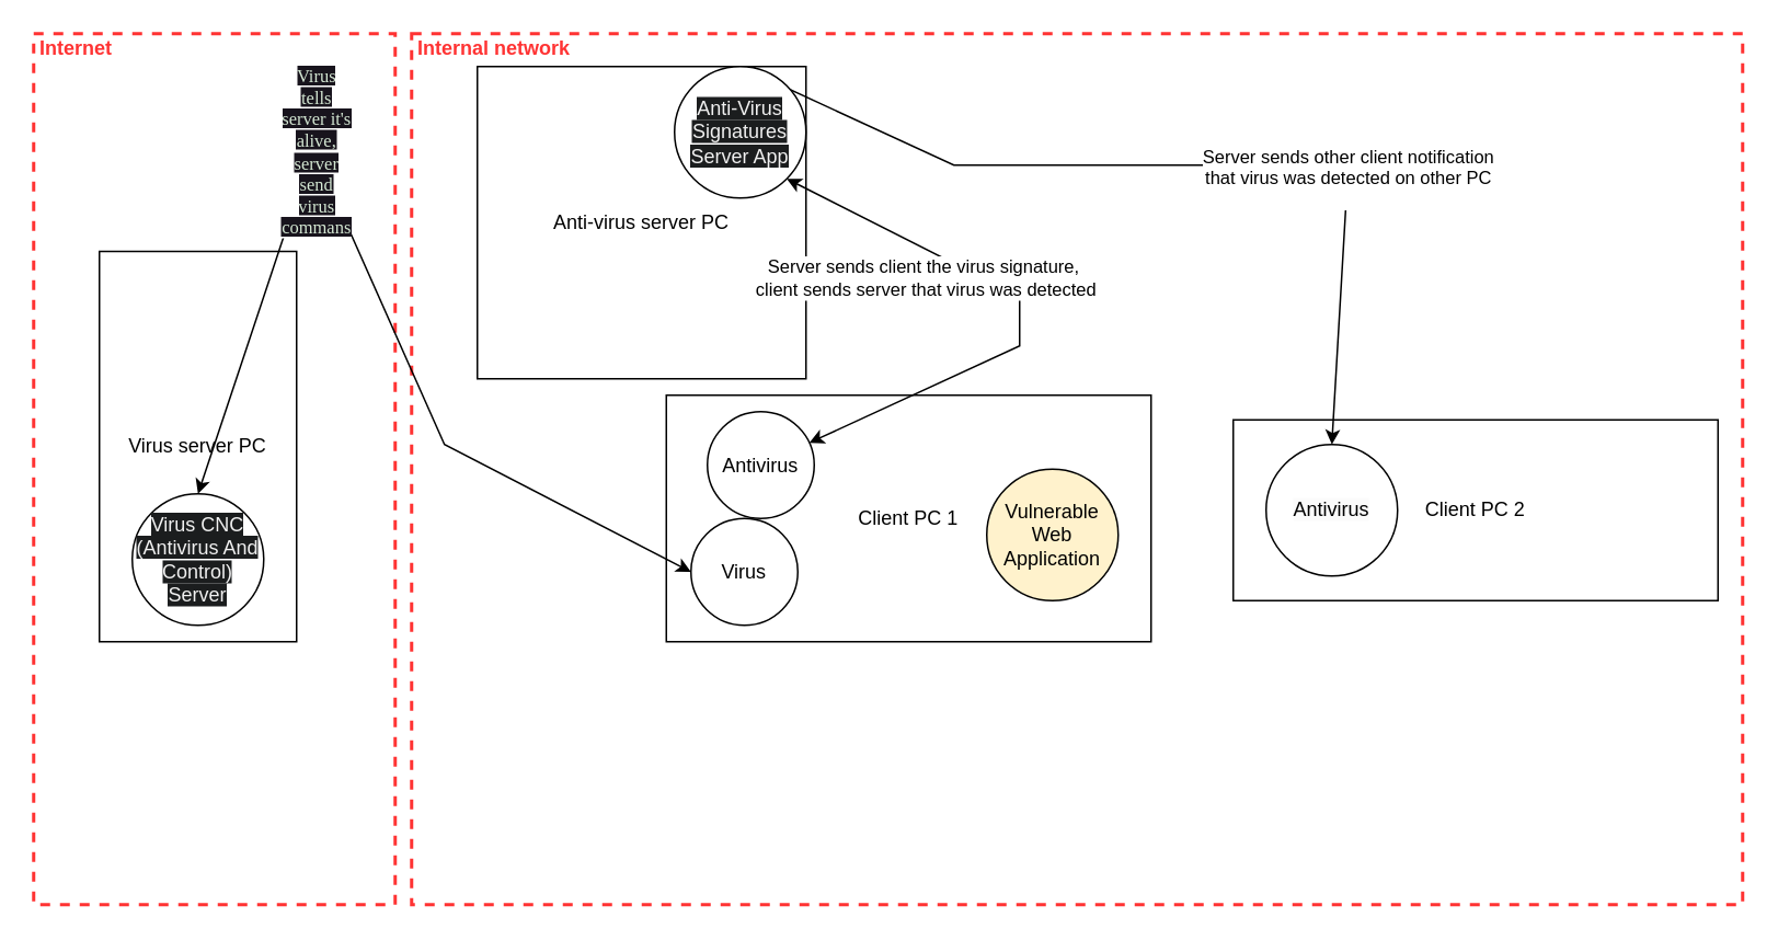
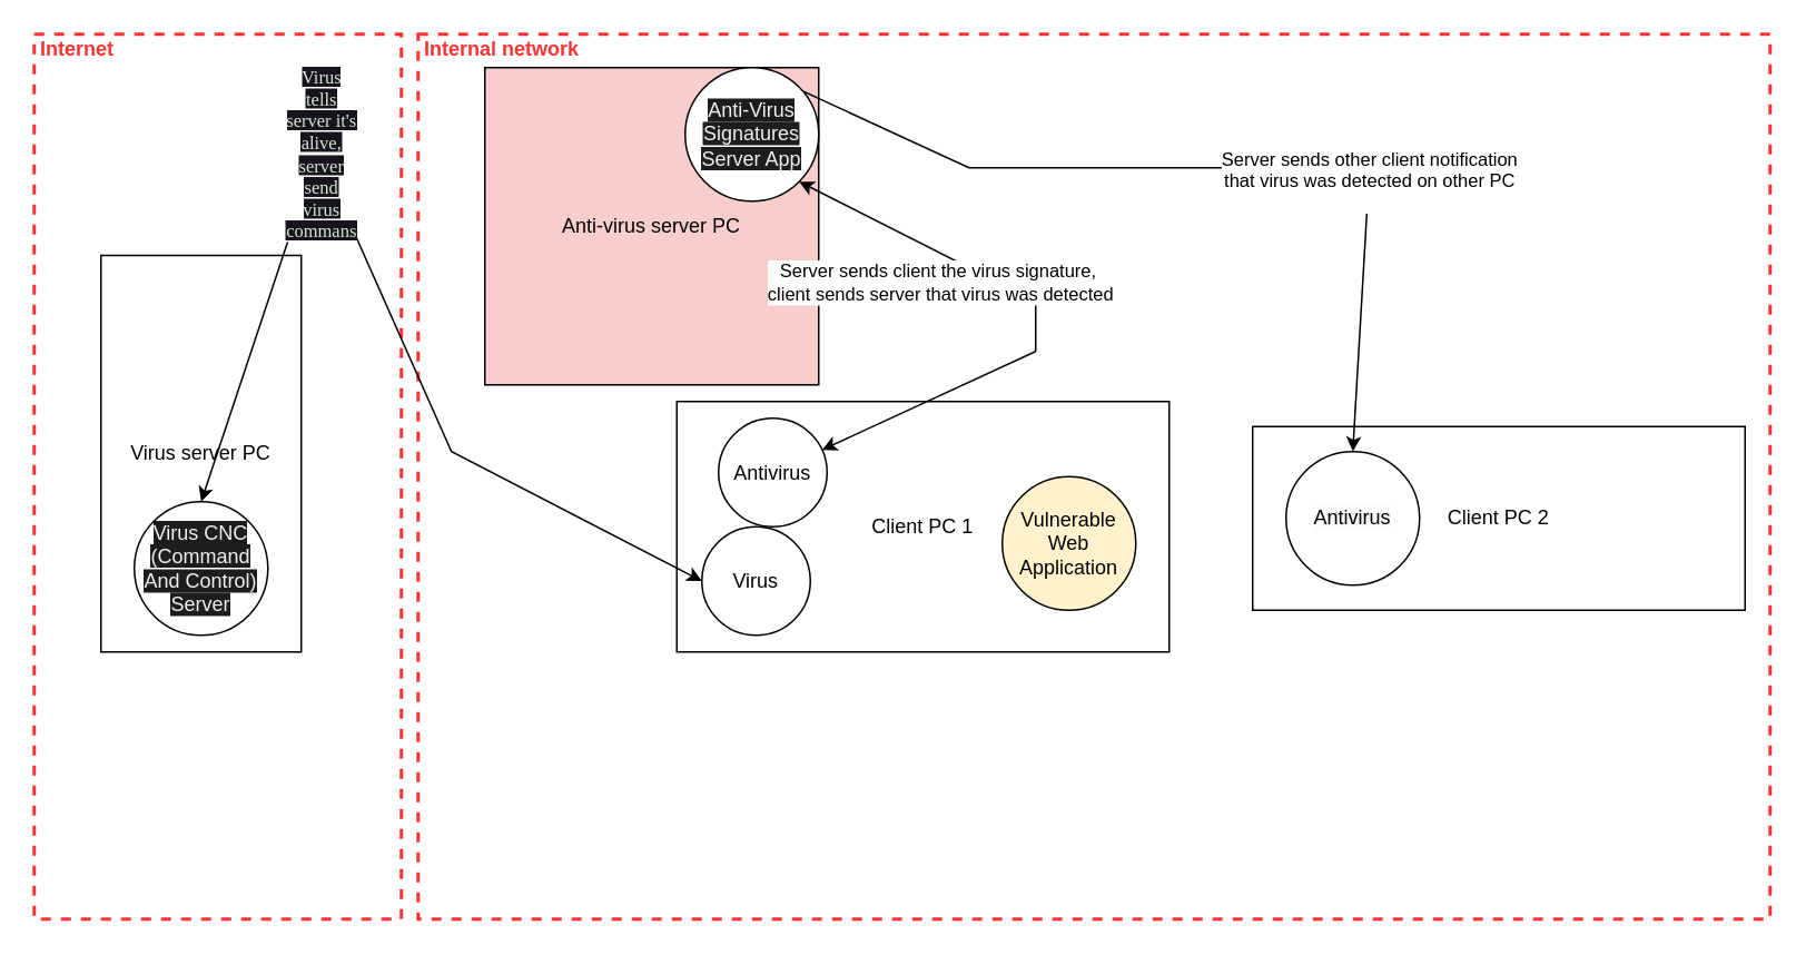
  <mxCell id="0" />
  <mxCell id="1" parent="0" />
  <mxCell id="2" value="Internal network" style="html=1;fontColor=#FF3333;fontStyle=1;align=left;verticalAlign=top;spacing=0;labelBorderColor=none;fillColor=none;dashed=1;strokeWidth=2;strokeColor=#FF3333;spacingLeft=4;spacingTop=-3;" vertex="1" parent="1"><mxGeometry x="250" y="20" width="810" height="530" as="geometry" /></mxCell>
  <mxCell id="3" value="Internet" style="html=1;fontColor=#FF3333;fontStyle=1;align=left;verticalAlign=top;spacing=0;labelBorderColor=none;fillColor=none;dashed=1;strokeWidth=2;strokeColor=#FF3333;spacingLeft=4;spacingTop=-3;" vertex="1" parent="1"><mxGeometry x="20" y="20" width="220" height="530" as="geometry" /></mxCell>
  <mxCell id="4" value="Client PC 1" style="rounded=0;whiteSpace=wrap;html=1;" parent="1" vertex="1"><mxGeometry x="405" y="240" width="295" height="150" as="geometry" /></mxCell>
- <mxCell id="5" value="Anti-virus server PC" style="rounded=0;whiteSpace=wrap;html=1;" parent="1" vertex="1"><mxGeometry x="290" y="40" width="200" height="190" as="geometry" /></mxCell>
+ <mxCell id="5" value="Anti-virus server PC" style="rounded=0;whiteSpace=wrap;html=1;fillColor=#f8cecc;" parent="1" vertex="1"><mxGeometry x="290" y="40" width="200" height="190" as="geometry" /></mxCell>
  <mxCell id="6" value="Antivirus" style="ellipse;whiteSpace=wrap;html=1;aspect=fixed;" vertex="1" parent="1"><mxGeometry x="430" y="250" width="65" height="65" as="geometry" /></mxCell>
  <mxCell id="7" value="Vulnerable Web Application" style="ellipse;whiteSpace=wrap;html=1;aspect=fixed;fillColor=#fff2cc;" vertex="1" parent="1"><mxGeometry x="600" y="285" width="80" height="80" as="geometry" /></mxCell>
  <mxCell id="8" value="Virus" style="ellipse;whiteSpace=wrap;html=1;aspect=fixed;" vertex="1" parent="1"><mxGeometry x="420" y="315" width="65" height="65" as="geometry" /></mxCell>
  <mxCell id="9" style="edgeStyle=orthogonalEdgeStyle;rounded=0;orthogonalLoop=1;jettySize=auto;html=1;exitX=0.5;exitY=1;exitDx=0;exitDy=0;" edge="1" parent="1" source="7" target="7"><mxGeometry relative="1" as="geometry" /></mxCell>
  <mxCell id="10" value="Virus server PC" style="rounded=0;whiteSpace=wrap;html=1;" vertex="1" parent="1"><mxGeometry x="60" y="152.5" width="120" height="237.5" as="geometry" /></mxCell>
  <mxCell id="11" value="" style="endArrow=classic;startArrow=classic;html=1;fontColor=#FF3333;rounded=0;exitX=1;exitY=1;exitDx=0;exitDy=0;" edge="1" parent="1" source="18" target="6"><mxGeometry width="50" height="50" relative="1" as="geometry"><mxPoint x="485" y="100" as="sourcePoint" /><mxPoint x="290" y="280" as="targetPoint" /><Array as="points"><mxPoint x="620" y="180" /><mxPoint x="620" y="210" /></Array></mxGeometry></mxCell>
  <mxCell id="12" value="Server sends client the virus signature,&amp;nbsp;&lt;div&gt;client sends server that virus was detected&lt;/div&gt;" style="edgeLabel;html=1;align=center;verticalAlign=middle;resizable=0;points=[];" vertex="1" connectable="0" parent="11"><mxGeometry x="-0.479" y="-3" relative="1" as="geometry"><mxPoint x="9" y="19" as="offset" /></mxGeometry></mxCell>
  <mxCell id="13" value="Client&amp;nbsp;&lt;span style=&quot;background-color: initial;&quot;&gt;PC 2&lt;/span&gt;" style="rounded=0;whiteSpace=wrap;html=1;" vertex="1" parent="1"><mxGeometry x="750" y="255" width="295" height="110" as="geometry" /></mxCell>
  <mxCell id="14" value="&lt;meta charset=&quot;utf-8&quot;&gt;&lt;span style=&quot;color: rgb(0, 0, 0); font-family: Helvetica; font-size: 12px; font-style: normal; font-variant-ligatures: normal; font-variant-caps: normal; font-weight: 400; letter-spacing: normal; orphans: 2; text-align: center; text-indent: 0px; text-transform: none; widows: 2; word-spacing: 0px; -webkit-text-stroke-width: 0px; white-space: normal; background-color: rgb(251, 251, 251); text-decoration-thickness: initial; text-decoration-style: initial; text-decoration-color: initial; display: inline !important; float: none;&quot;&gt;Antivirus&lt;/span&gt;" style="ellipse;whiteSpace=wrap;html=1;aspect=fixed;" vertex="1" parent="1"><mxGeometry x="770" y="270" width="80" height="80" as="geometry" /></mxCell>
  <mxCell id="15" value="" style="endArrow=classic;startArrow=classic;html=1;fontColor=#FF3333;rounded=0;entryX=0.5;entryY=0;entryDx=0;entryDy=0;exitX=0.5;exitY=0;exitDx=0;exitDy=0;" edge="1" parent="1" source="18" target="14"><mxGeometry width="50" height="50" relative="1" as="geometry"><mxPoint x="250" y="270" as="sourcePoint" /><mxPoint x="400" y="360" as="targetPoint" /><Array as="points"><mxPoint x="580" y="100" /><mxPoint x="820" y="100" /></Array></mxGeometry></mxCell>
  <mxCell id="16" value="Server sends other client notification&lt;br&gt;that virus was detected on other PC&lt;div&gt;&lt;br&gt;&lt;/div&gt;" style="edgeLabel;html=1;align=center;verticalAlign=middle;resizable=0;points=[];" vertex="1" connectable="0" parent="15"><mxGeometry x="0.413" relative="1" as="geometry"><mxPoint as="offset" /></mxGeometry></mxCell>
  <mxCell id="17" value="&lt;meta charset=&quot;utf-8&quot;&gt;&lt;span style=&quot;color: rgb(213, 232, 212); font-family: &amp;quot;Helvetica Neue Light&amp;quot;; font-size: 11px; font-style: normal; font-variant-ligatures: normal; font-variant-caps: normal; font-weight: 400; letter-spacing: normal; orphans: 2; text-align: start; text-indent: 0px; text-transform: none; widows: 2; word-spacing: 0px; -webkit-text-stroke-width: 0px; white-space: normal; background-color: rgb(24, 20, 29); text-decoration-thickness: initial; text-decoration-style: initial; text-decoration-color: initial; display: inline !important; float: none;&quot;&gt;Virus tells server it's alive, server send virus commans&lt;/span&gt;" style="endArrow=classic;startArrow=classic;html=1;fontColor=#FF3333;rounded=0;exitX=0.5;exitY=0;exitDx=0;exitDy=0;entryX=0;entryY=0.5;entryDx=0;entryDy=0;" edge="1" parent="1" source="19" target="8"><mxGeometry x="-0.252" y="-3" width="50" height="50" relative="1" as="geometry"><mxPoint x="180" y="190" as="sourcePoint" /><mxPoint x="230" y="140" as="targetPoint" /><Array as="points"><mxPoint x="190" y="90" /><mxPoint x="270" y="270" /></Array><mxPoint as="offset" /></mxGeometry></mxCell>
  <mxCell id="18" value="&lt;span style=&quot;color: rgb(240, 240, 240); font-family: Helvetica; font-size: 12px; font-style: normal; font-variant-ligatures: normal; font-variant-caps: normal; font-weight: 400; letter-spacing: normal; orphans: 2; text-align: center; text-indent: 0px; text-transform: none; widows: 2; word-spacing: 0px; -webkit-text-stroke-width: 0px; white-space: normal; background-color: rgb(27, 29, 30); text-decoration-thickness: initial; text-decoration-style: initial; text-decoration-color: initial; display: inline !important; float: none;&quot;&gt;Anti-Virus Signatures Server App&lt;/span&gt;" style="ellipse;whiteSpace=wrap;html=1;aspect=fixed;" vertex="1" parent="1"><mxGeometry x="410" y="40" width="80" height="80" as="geometry" /></mxCell>
- <mxCell id="19" value="&lt;meta charset=&quot;utf-8&quot;&gt;&lt;span style=&quot;color: rgb(240, 240, 240); font-family: Helvetica; font-size: 12px; font-style: normal; font-variant-ligatures: normal; font-variant-caps: normal; font-weight: 400; letter-spacing: normal; orphans: 2; text-align: center; text-indent: 0px; text-transform: none; widows: 2; word-spacing: 0px; -webkit-text-stroke-width: 0px; white-space: normal; background-color: rgb(27, 29, 30); text-decoration-thickness: initial; text-decoration-style: initial; text-decoration-color: initial; display: inline !important; float: none;&quot;&gt;Virus CNC (Antivirus And Control) Server&lt;/span&gt;" style="ellipse;whiteSpace=wrap;html=1;aspect=fixed;" vertex="1" parent="1"><mxGeometry x="80" y="300" width="80" height="80" as="geometry" /></mxCell>
+ <mxCell id="19" value="&lt;meta charset=&quot;utf-8&quot;&gt;&lt;span style=&quot;color: rgb(240, 240, 240); font-family: Helvetica; font-size: 12px; font-style: normal; font-variant-ligatures: normal; font-variant-caps: normal; font-weight: 400; letter-spacing: normal; orphans: 2; text-align: center; text-indent: 0px; text-transform: none; widows: 2; word-spacing: 0px; -webkit-text-stroke-width: 0px; white-space: normal; background-color: rgb(27, 29, 30); text-decoration-thickness: initial; text-decoration-style: initial; text-decoration-color: initial; display: inline !important; float: none;&quot;&gt;Virus CNC (Command And Control) Server&lt;/span&gt;" style="ellipse;whiteSpace=wrap;html=1;aspect=fixed;" vertex="1" parent="1"><mxGeometry x="80" y="300" width="80" height="80" as="geometry" /></mxCell>
